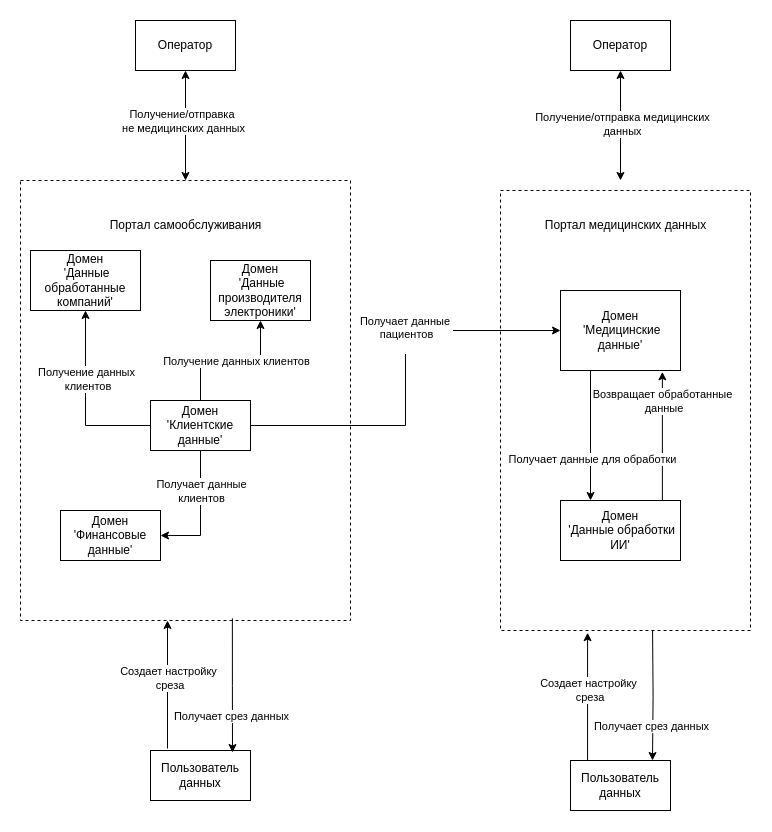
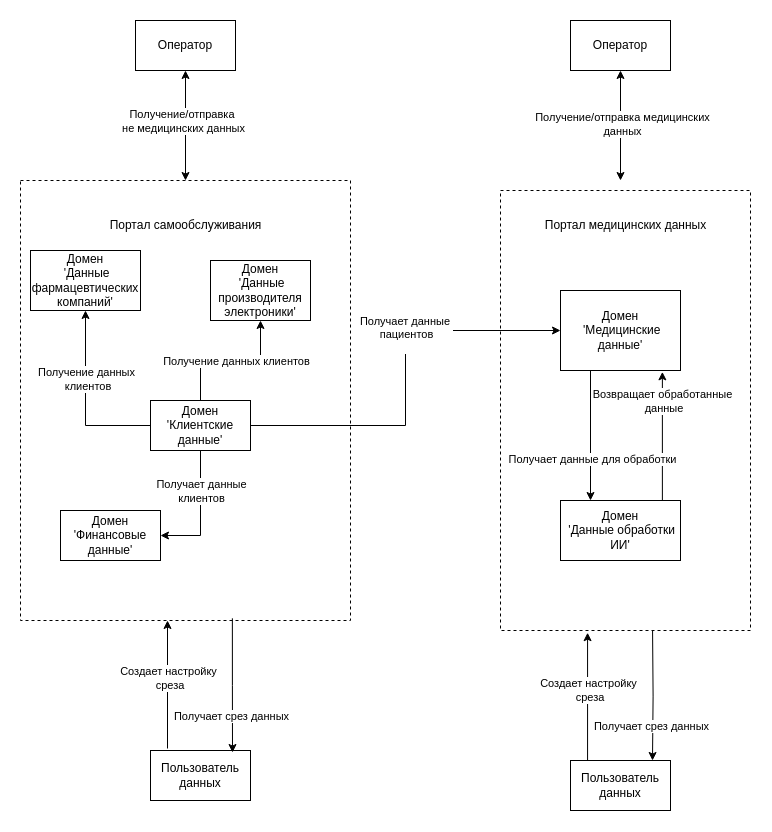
  <mxCell id="0" />
  <mxCell id="1" parent="0" />
  <mxCell id="2" value="" style="html=1;dashed=1;whiteSpace=wrap;fillColor=default;" vertex="1" parent="1"><mxGeometry x="500" y="190" width="250" height="440" as="geometry" /></mxCell>
  <mxCell id="3" value="" style="html=1;dashed=1;whiteSpace=wrap;" vertex="1" parent="1"><mxGeometry x="20" y="180" width="330" height="440" as="geometry" /></mxCell>
  <mxCell id="4" style="edgeStyle=orthogonalEdgeStyle;rounded=0;orthogonalLoop=1;jettySize=auto;html=1;entryX=0;entryY=0.5;entryDx=0;entryDy=0;" edge="1" parent="1" source="12" target="16"><mxGeometry relative="1" as="geometry" /></mxCell>
  <mxCell id="5" value="Получает данные&amp;nbsp;&lt;div&gt;пациентов&lt;/div&gt;&lt;div&gt;&lt;br&gt;&lt;/div&gt;" style="edgeLabel;html=1;align=center;verticalAlign=middle;resizable=0;points=[];" vertex="1" connectable="0" parent="4"><mxGeometry x="0.218" relative="1" as="geometry"><mxPoint as="offset" /></mxGeometry></mxCell>
  <mxCell id="6" style="edgeStyle=orthogonalEdgeStyle;rounded=0;orthogonalLoop=1;jettySize=auto;html=1;entryX=1;entryY=0.5;entryDx=0;entryDy=0;" edge="1" parent="1" source="12" target="13"><mxGeometry relative="1" as="geometry" /></mxCell>
  <mxCell id="7" value="Получает данные&lt;div&gt;клиентов&lt;/div&gt;" style="edgeLabel;html=1;align=center;verticalAlign=middle;resizable=0;points=[];" vertex="1" connectable="0" parent="6"><mxGeometry x="0.027" relative="1" as="geometry"><mxPoint y="-24" as="offset" /></mxGeometry></mxCell>
  <mxCell id="8" style="edgeStyle=orthogonalEdgeStyle;rounded=0;orthogonalLoop=1;jettySize=auto;html=1;entryX=0.5;entryY=1;entryDx=0;entryDy=0;" edge="1" parent="1" source="12" target="14"><mxGeometry relative="1" as="geometry" /></mxCell>
  <mxCell id="9" value="Получение данных&lt;div&gt;&amp;nbsp;клиентов&lt;/div&gt;" style="edgeLabel;html=1;align=center;verticalAlign=middle;resizable=0;points=[];" vertex="1" connectable="0" parent="8"><mxGeometry x="0.244" relative="1" as="geometry"><mxPoint as="offset" /></mxGeometry></mxCell>
  <mxCell id="10" style="edgeStyle=orthogonalEdgeStyle;rounded=0;orthogonalLoop=1;jettySize=auto;html=1;entryX=0.5;entryY=1;entryDx=0;entryDy=0;" edge="1" parent="1" source="12" target="15"><mxGeometry relative="1" as="geometry" /></mxCell>
  <mxCell id="11" value="Получение данных клиентов" style="edgeLabel;html=1;align=center;verticalAlign=middle;resizable=0;points=[];" vertex="1" connectable="0" parent="10"><mxGeometry x="0.071" relative="1" as="geometry"><mxPoint as="offset" /></mxGeometry></mxCell>
  <mxCell id="12" value="Домен 'Клиентские данные'" style="html=1;dashed=0;whiteSpace=wrap;" vertex="1" parent="1"><mxGeometry x="150" y="400" width="100" height="50" as="geometry" /></mxCell>
  <mxCell id="13" value="Домен 'Финансовые данные'" style="html=1;dashed=0;whiteSpace=wrap;" vertex="1" parent="1"><mxGeometry y="510" width="100" height="50" as="geometry" x="60" /></mxCell>
- <mxCell id="14" value="Домен&lt;div&gt;&amp;nbsp;'Данные обработанные компаний'&lt;/div&gt;" style="html=1;dashed=0;whiteSpace=wrap;" vertex="1" parent="1"><mxGeometry x="30" y="250" width="110" height="60" as="geometry" /></mxCell>
+ <mxCell id="14" value="Домен&lt;div&gt;&amp;nbsp;'Данные фармацевтических компаний'&lt;/div&gt;" style="html=1;dashed=0;whiteSpace=wrap;" vertex="1" parent="1"><mxGeometry x="30" y="250" width="110" height="60" as="geometry" /></mxCell>
  <mxCell id="15" value="Домен&lt;div&gt;&amp;nbsp;'Данные производителя электроники'&lt;/div&gt;" style="html=1;dashed=0;whiteSpace=wrap;" vertex="1" parent="1"><mxGeometry x="210" y="260" width="100" height="60" as="geometry" /></mxCell>
  <mxCell id="16" value="Домен&lt;div&gt;&amp;nbsp;'Медицинские данные'&lt;/div&gt;" style="html=1;dashed=0;whiteSpace=wrap;" vertex="1" parent="1"><mxGeometry x="560" y="290" width="120" height="80" as="geometry" /></mxCell>
  <mxCell id="17" style="edgeStyle=orthogonalEdgeStyle;rounded=0;orthogonalLoop=1;jettySize=auto;html=1;entryX=0.849;entryY=1.017;entryDx=0;entryDy=0;exitX=0.849;exitY=-0.007;exitDx=0;exitDy=0;exitPerimeter=0;entryPerimeter=0;" edge="1" parent="1" source="21" target="16"><mxGeometry relative="1" as="geometry" /></mxCell>
  <mxCell id="18" value="Возвращает обработанные&lt;div&gt;&amp;nbsp;данные&lt;/div&gt;" style="edgeLabel;html=1;align=center;verticalAlign=middle;resizable=0;points=[];" vertex="1" connectable="0" parent="17"><mxGeometry x="0.07" relative="1" as="geometry"><mxPoint y="-30" as="offset" /></mxGeometry></mxCell>
  <mxCell id="19" style="edgeStyle=orthogonalEdgeStyle;rounded=0;orthogonalLoop=1;jettySize=auto;html=1;entryX=0.25;entryY=1;entryDx=0;entryDy=0;exitX=0.25;exitY=0;exitDx=0;exitDy=0;endArrow=none;startFill=1;startArrow=classic;" edge="1" parent="1" source="21" target="16"><mxGeometry relative="1" as="geometry" /></mxCell>
  <mxCell id="20" value="Получает данные для обработки" style="edgeLabel;html=1;align=center;verticalAlign=middle;resizable=0;points=[];" vertex="1" connectable="0" parent="19"><mxGeometry x="-0.347" y="-1" relative="1" as="geometry"><mxPoint as="offset" /></mxGeometry></mxCell>
  <mxCell id="21" value="Домен&lt;div&gt;&amp;nbsp;'Данные обработки ИИ'&lt;/div&gt;" style="html=1;dashed=0;whiteSpace=wrap;" vertex="1" parent="1"><mxGeometry x="560" y="500" width="120" height="60" as="geometry" /></mxCell>
  <mxCell id="22" value="Портал медицинских данных" style="text;html=1;align=center;verticalAlign=middle;resizable=0;points=[];autosize=1;strokeColor=none;fillColor=none;" vertex="1" parent="1"><mxGeometry x="530" y="210" width="190" height="30" as="geometry" /></mxCell>
  <mxCell id="23" value="Портал самообслуживания" style="text;html=1;align=center;verticalAlign=middle;resizable=0;points=[];autosize=1;strokeColor=none;fillColor=none;" vertex="1" parent="1"><mxGeometry x="95" y="210" width="180" height="30" as="geometry" /></mxCell>
  <mxCell id="24" style="edgeStyle=orthogonalEdgeStyle;rounded=0;orthogonalLoop=1;jettySize=auto;html=1;startArrow=classic;startFill=1;" edge="1" parent="1" source="26"><mxGeometry relative="1" as="geometry"><mxPoint x="620" y="180" as="targetPoint" /></mxGeometry></mxCell>
  <mxCell id="25" value="Получение/отправка медицинских&lt;div&gt;данных&lt;/div&gt;" style="edgeLabel;html=1;align=center;verticalAlign=middle;resizable=0;points=[];" vertex="1" connectable="0" parent="24"><mxGeometry x="-0.041" y="1" relative="1" as="geometry"><mxPoint as="offset" /></mxGeometry></mxCell>
  <mxCell id="26" value="Оператор" style="html=1;dashed=0;whiteSpace=wrap;" vertex="1" parent="1"><mxGeometry x="570" y="20" width="100" height="50" as="geometry" /></mxCell>
  <mxCell id="27" style="edgeStyle=orthogonalEdgeStyle;rounded=0;orthogonalLoop=1;jettySize=auto;html=1;entryX=0.5;entryY=0;entryDx=0;entryDy=0;startArrow=classic;startFill=1;" edge="1" parent="1" source="29" target="3"><mxGeometry relative="1" as="geometry" /></mxCell>
  <mxCell id="28" value="Получение/отправка&amp;nbsp;&lt;div&gt;не медицинских данных&lt;/div&gt;" style="edgeLabel;html=1;align=center;verticalAlign=middle;resizable=0;points=[];" vertex="1" connectable="0" parent="27"><mxGeometry x="-0.1" y="-3" relative="1" as="geometry"><mxPoint as="offset" /></mxGeometry></mxCell>
  <mxCell id="29" value="Оператор" style="html=1;dashed=0;whiteSpace=wrap;" vertex="1" parent="1"><mxGeometry x="135" y="20" width="100" height="50" as="geometry" /></mxCell>
  <mxCell id="30" value="Пользователь данных" style="html=1;dashed=0;whiteSpace=wrap;" vertex="1" parent="1"><mxGeometry x="150" y="750" width="100" height="50" as="geometry" /></mxCell>
  <mxCell id="31" style="edgeStyle=orthogonalEdgeStyle;rounded=0;orthogonalLoop=1;jettySize=auto;html=1;exitX=0.17;exitY=-0.04;exitDx=0;exitDy=0;exitPerimeter=0;" edge="1" parent="1" source="30"><mxGeometry relative="1" as="geometry"><mxPoint x="167" y="620" as="targetPoint" /></mxGeometry></mxCell>
  <mxCell id="32" value="Создает настройку&lt;div&gt;&amp;nbsp;среза&lt;/div&gt;" style="edgeLabel;html=1;align=center;verticalAlign=middle;resizable=0;points=[];" vertex="1" connectable="0" parent="31"><mxGeometry x="0.122" relative="1" as="geometry"><mxPoint y="1" as="offset" /></mxGeometry></mxCell>
  <mxCell id="33" style="edgeStyle=orthogonalEdgeStyle;rounded=0;orthogonalLoop=1;jettySize=auto;html=1;entryX=0.82;entryY=0.04;entryDx=0;entryDy=0;entryPerimeter=0;exitX=0.642;exitY=0.995;exitDx=0;exitDy=0;exitPerimeter=0;" edge="1" parent="1" source="3" target="30"><mxGeometry relative="1" as="geometry" /></mxCell>
  <mxCell id="34" value="Получает срез данных" style="edgeLabel;html=1;align=center;verticalAlign=middle;resizable=0;points=[];" vertex="1" connectable="0" parent="33"><mxGeometry x="0.455" y="-2" relative="1" as="geometry"><mxPoint as="offset" /></mxGeometry></mxCell>
  <mxCell id="35" value="Пользователь данных" style="html=1;dashed=0;whiteSpace=wrap;" vertex="1" parent="1"><mxGeometry x="570" y="760" width="100" height="50" as="geometry" /></mxCell>
  <mxCell id="36" style="edgeStyle=orthogonalEdgeStyle;rounded=0;orthogonalLoop=1;jettySize=auto;html=1;exitX=0.17;exitY=-0.04;exitDx=0;exitDy=0;exitPerimeter=0;" edge="1" parent="1"><mxGeometry relative="1" as="geometry"><mxPoint x="587.07" y="760.2" as="sourcePoint" /><mxPoint x="587.07" y="632.2" as="targetPoint" /></mxGeometry></mxCell>
  <mxCell id="37" value="Создает настройку&lt;div&gt;&amp;nbsp;среза&lt;/div&gt;" style="edgeLabel;html=1;align=center;verticalAlign=middle;resizable=0;points=[];" vertex="1" connectable="0" parent="36"><mxGeometry x="0.122" relative="1" as="geometry"><mxPoint y="1" as="offset" /></mxGeometry></mxCell>
  <mxCell id="38" style="edgeStyle=orthogonalEdgeStyle;rounded=0;orthogonalLoop=1;jettySize=auto;html=1;exitX=0.642;exitY=0.995;exitDx=0;exitDy=0;exitPerimeter=0;" edge="1" parent="1"><mxGeometry relative="1" as="geometry"><mxPoint x="652.07" y="630.2" as="sourcePoint" /><mxPoint x="652" y="760" as="targetPoint" /></mxGeometry></mxCell>
  <mxCell id="39" value="Получает срез данных" style="edgeLabel;html=1;align=center;verticalAlign=middle;resizable=0;points=[];" vertex="1" connectable="0" parent="38"><mxGeometry x="0.455" y="-2" relative="1" as="geometry"><mxPoint as="offset" /></mxGeometry></mxCell>
